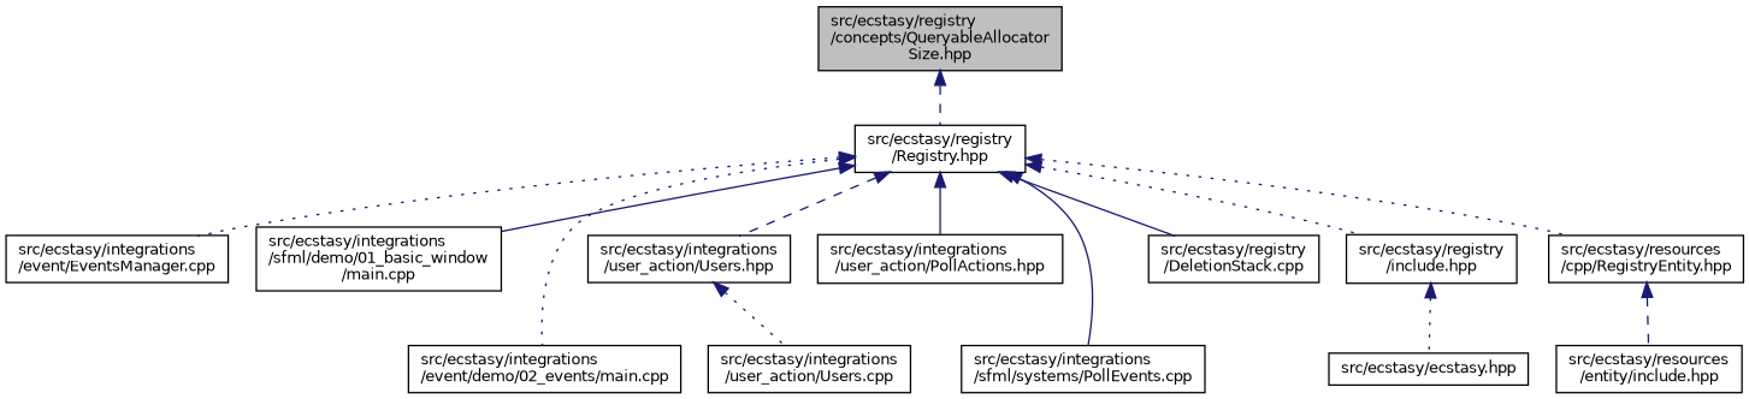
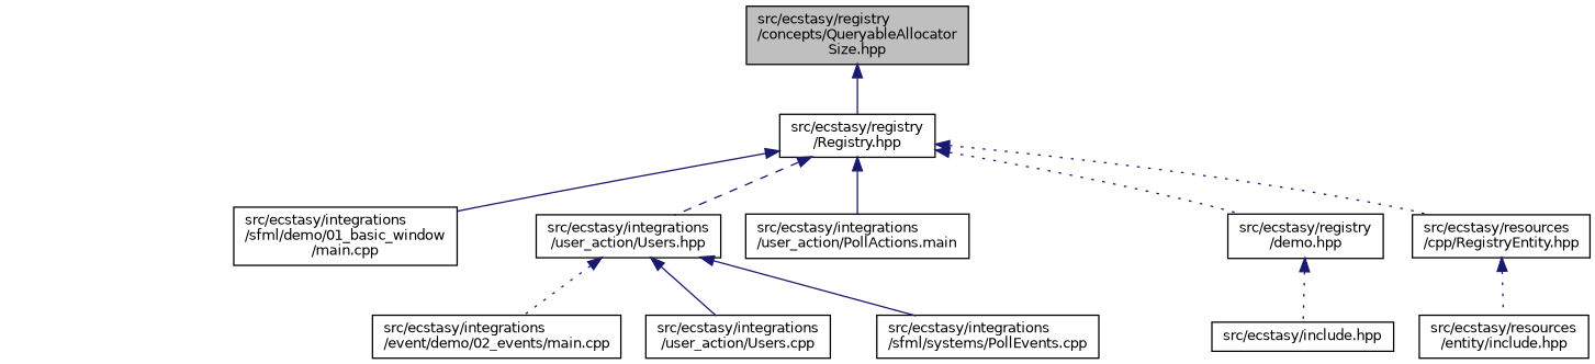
  digraph {
    node [color=black fillcolor=white fontname=Helvetica fontsize=10 shape=record style=filled]
    edge [color=midnightblue dir=back fontname=Helvetica fontsize=10 labelfontname=Helvetica labelfontsize=10 style=dotted]
    n1 [fillcolor=grey75 fontcolor=black height=0.2 label="src/ecstasy/registry\l/concepts/QueryableAllocator\lSize.hpp" width=0.4]
    n2 [height=0.2 label="src/ecstasy/registry\l/Registry.hpp" width=0.4]
-   n3 [height=0.2 label="src/ecstasy/integrations\l/event/EventsManager.cpp" width=0.4]
    n4 [height=0.2 label="src/ecstasy/integrations\l/sfml/demo/01_basic_window\l/main.cpp" width=0.4]
    n5 [height=0.2 label="src/ecstasy/integrations\l/event/demo/02_events/main.cpp" width=0.4]
    n6 [height=0.2 label="src/ecstasy/integrations\l/sfml/systems/PollEvents.cpp" width=0.4]
-   n7 [height=0.2 label="src/ecstasy/integrations\l/user_action/PollActions.hpp" width=0.4]
+   n7 [height=0.2 label="src/ecstasy/integrations\l/user_action/PollActions.main" width=0.4]
    n8 [height=0.2 label="src/ecstasy/integrations\l/user_action/Users.hpp" width=0.4]
-   n9 [height=0.2 label="src/ecstasy/registry\l/DeletionStack.cpp" width=0.4]
-   n10 [height=0.2 label="src/ecstasy/registry\l/include.hpp" width=0.4]
+   n10 [height=0.2 label="src/ecstasy/registry\l/demo.hpp" width=0.4]
    n11 [height=0.2 label="src/ecstasy/resources\l/cpp/RegistryEntity.hpp" width=0.4]
    n12 [height=0.2 label="src/ecstasy/integrations\l/user_action/Users.cpp" width=0.4]
-   n13 [height=0.2 label="src/ecstasy/ecstasy.hpp" width=0.4]
+   n13 [height=0.2 label="src/ecstasy/include.hpp" width=0.4]
    n14 [height=0.2 label="src/ecstasy/resources\l/entity/include.hpp" width=0.4]
-   n1 -> n2 [style=dashed]
-   n2 -> n3
+   n1 -> n2 [style=solid]
    n2 -> n4 [style=solid]
-   n2 -> n5
-   n2 -> n6 [style=solid]
+   n8 -> n5
+   n8 -> n6 [style=solid]
    n2 -> n7 [style=solid]
    n2 -> n8 [style=dashed]
-   n2 -> n9 [style=solid]
    n2 -> n10
    n2 -> n11
-   n8 -> n12
+   n8 -> n12 [style=solid]
    n10 -> n13
-   n11 -> n14 [style=dashed]
+   n11 -> n14
  }
